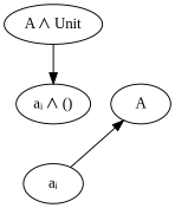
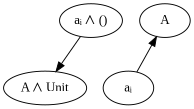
  digraph {
    fontname="Liberation Serif"
    node [fontname="Liberation Serif"]
    edge [fontname="Liberation Serif"]
    n1 [label="A ⋀ Unit"]
    n2 [label="aᵢ ⋀ ()"]
    n3 [label="aᵢ"]
    A
-   n1 -> n2
+   n2 -> n1
    n2 -> n3 [style=invis]
    n3 -> n2 [style=invis]
    A -> n3 [dir=back]
  }
